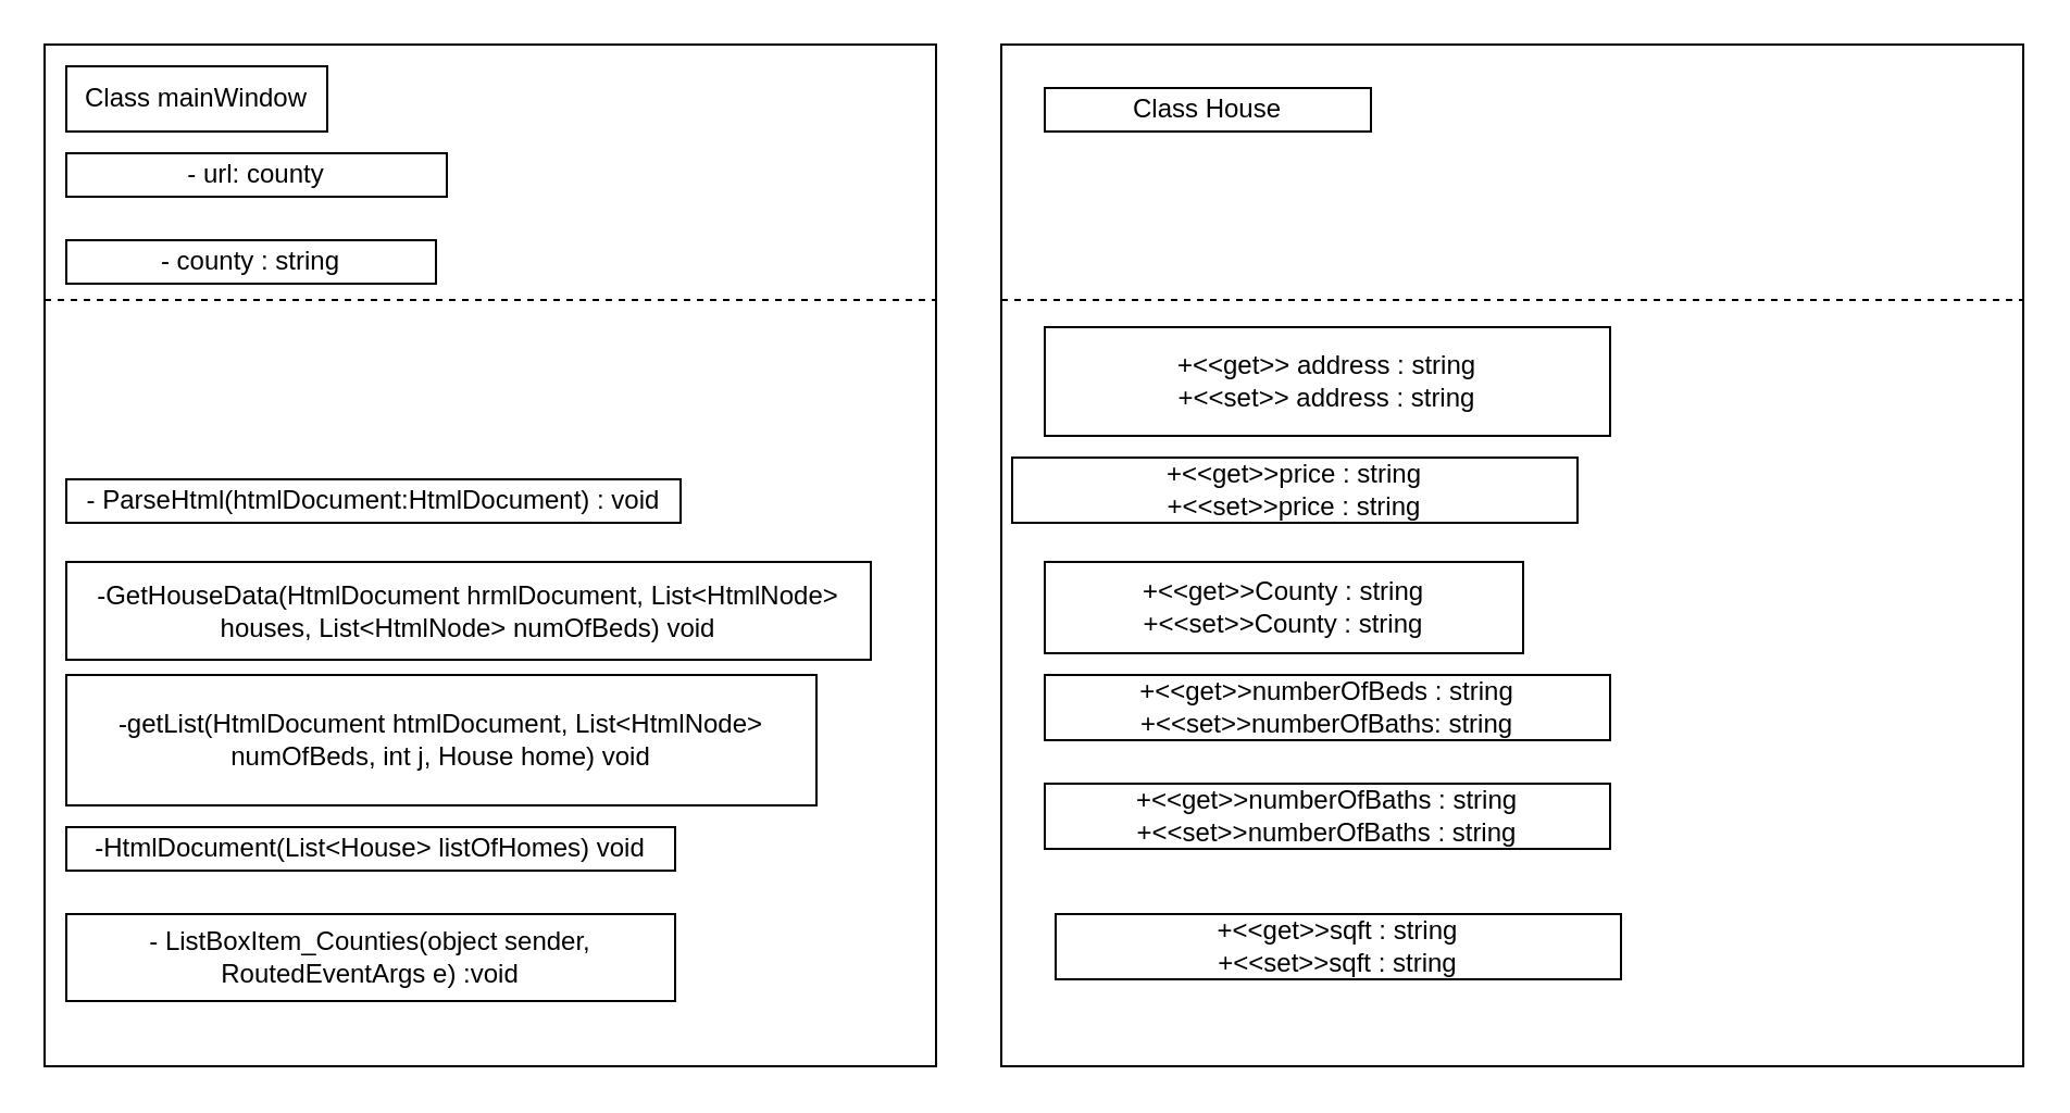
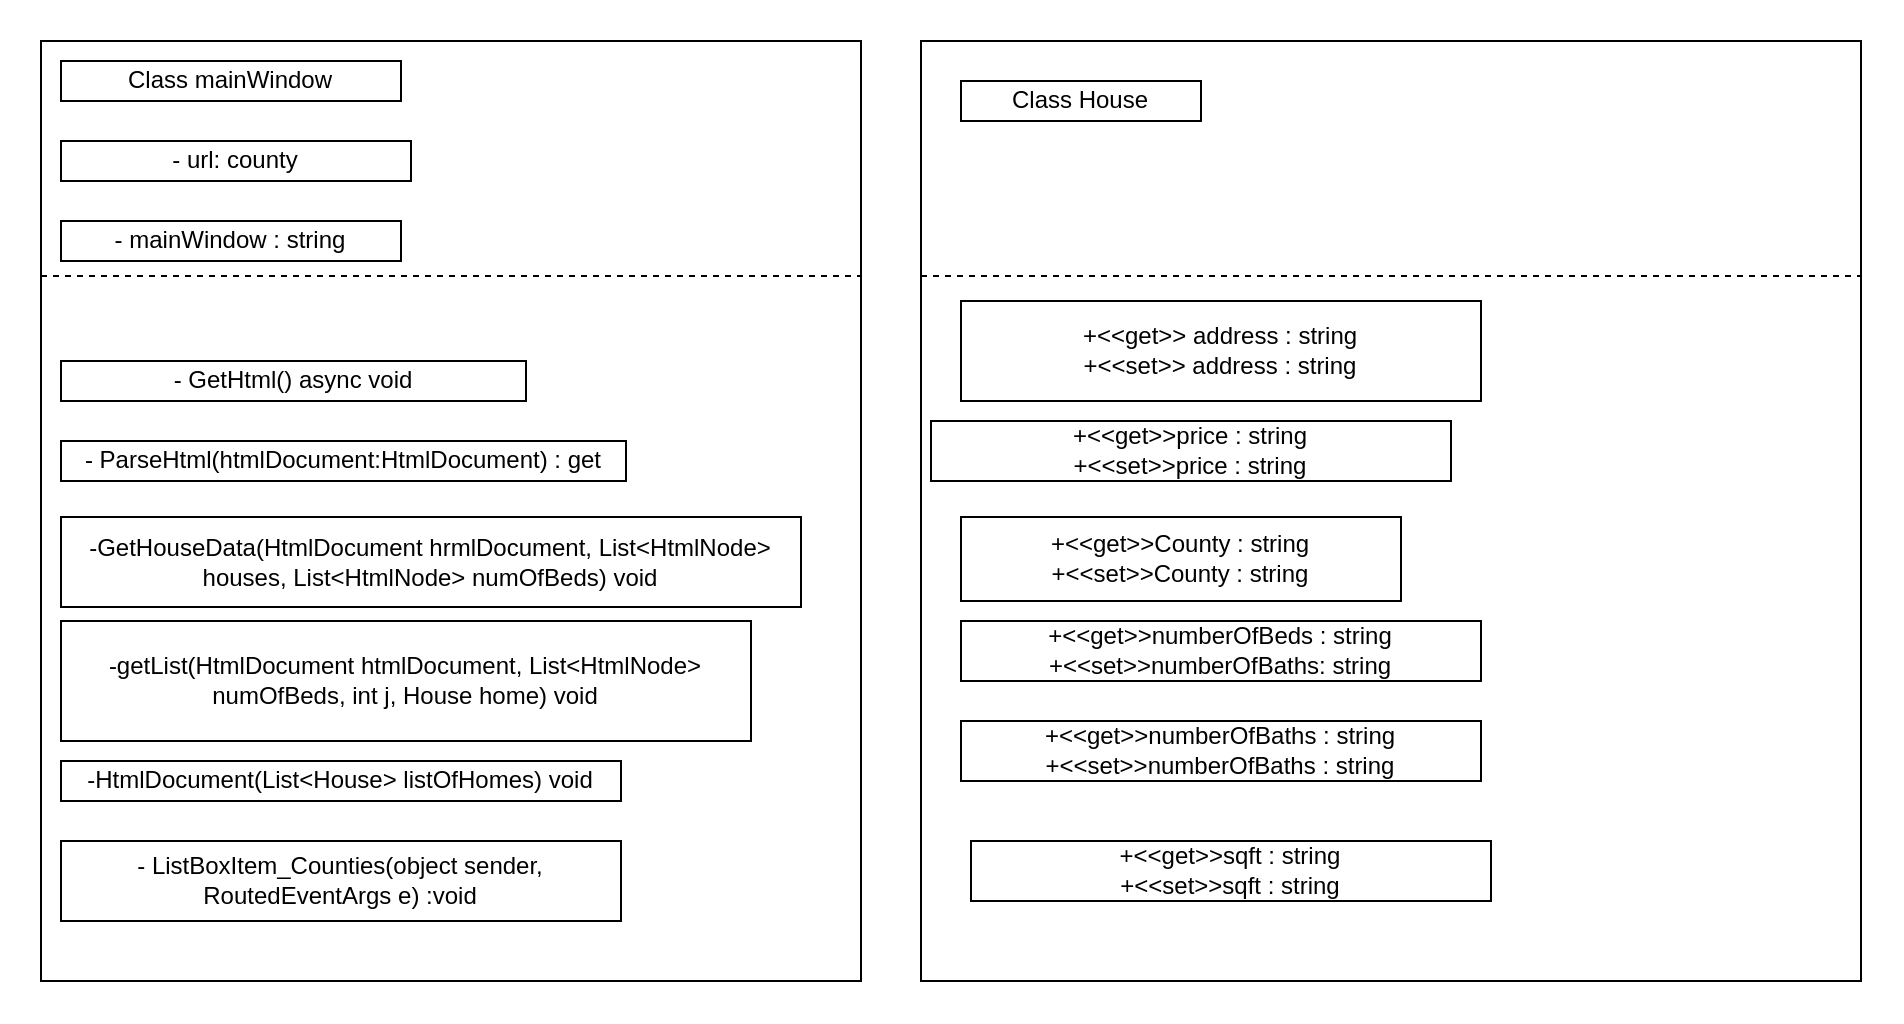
  <mxCell id="0" />
  <mxCell id="1" parent="0" />
  <mxCell id="2" value="&lt;span style=&quot;font-family: monospace ; font-size: 0px&quot;&gt;%3CmxGraphModel%3E%3Croot%3E%3CmxCell%20id%3D%220%22%2F%3E%3CmxCell%20id%3D%221%22%20parent%3D%220%22%2F%3E%3CmxCell%20id%3D%222%22%20value%3D%22%22%20style%3D%22rounded%3D0%3BwhiteSpace%3Dwrap%3Bhtml%3D1%3B%22%20vertex%3D%221%22%20parent%3D%221%22%3E%3CmxGeometry%20x%3D%22140%22%20y%3D%22370%22%20width%3D%22170%22%20height%3D%2220%22%20as%3D%22geometry%22%2F%3E%3C%2FmxCell%3E%3C%2Froot%3E%3C%2FmxGraphModel%3E&lt;/span&gt;" style="rounded=0;whiteSpace=wrap;html=1;" parent="1" vertex="1"><mxGeometry x="20" y="20" width="410" height="470" as="geometry" /></mxCell>
  <mxCell id="3" value="- url: county" style="rounded=0;whiteSpace=wrap;html=1;" parent="1" vertex="1"><mxGeometry x="30" y="70" width="175" height="20" as="geometry" /></mxCell>
- <mxCell id="4" value="&amp;nbsp;- county : string&amp;nbsp;" style="rounded=0;whiteSpace=wrap;html=1;" parent="1" vertex="1"><mxGeometry x="30" y="110" width="170" height="20" as="geometry" /></mxCell>
- <mxCell id="6" value="- ParseHtml(htmlDocument:HtmlDocument) : void" style="rounded=0;whiteSpace=wrap;html=1;" parent="1" vertex="1"><mxGeometry x="30" y="220" width="282.5" height="20" as="geometry" /></mxCell>
+ <mxCell id="4" value="&amp;nbsp;- mainWindow : string&amp;nbsp;" style="rounded=0;whiteSpace=wrap;html=1;" parent="1" vertex="1"><mxGeometry x="30" y="110" width="170" height="20" as="geometry" /></mxCell>
+ <mxCell id="5" value="- GetHtml() async void" style="rounded=0;whiteSpace=wrap;html=1;" parent="1" vertex="1"><mxGeometry x="30" y="180" width="232.5" height="20" as="geometry" /></mxCell>
+ <mxCell id="6" value="- ParseHtml(htmlDocument:HtmlDocument) : get" style="rounded=0;whiteSpace=wrap;html=1;" parent="1" vertex="1"><mxGeometry x="30" y="220" width="282.5" height="20" as="geometry" /></mxCell>
  <mxCell id="7" value="-GetHouseData(HtmlDocument hrmlDocument, List&amp;lt;HtmlNode&amp;gt; houses, List&amp;lt;HtmlNode&amp;gt; numOfBeds) void" style="rounded=0;whiteSpace=wrap;html=1;" parent="1" vertex="1"><mxGeometry x="30" y="258" width="370" height="45" as="geometry" /></mxCell>
  <mxCell id="8" value="-HtmlDocument(List&amp;lt;House&amp;gt; listOfHomes) void" style="rounded=0;whiteSpace=wrap;html=1;" parent="1" vertex="1"><mxGeometry x="30" y="380" width="280" height="20" as="geometry" /></mxCell>
  <mxCell id="9" value="" style="endArrow=none;dashed=1;html=1;exitX=0;exitY=0.25;exitDx=0;exitDy=0;entryX=1;entryY=0.25;entryDx=0;entryDy=0;" parent="1" source="2" target="2" edge="1"><mxGeometry width="50" height="50" relative="1" as="geometry"><mxPoint x="380" y="320" as="sourcePoint" /><mxPoint x="430" y="270" as="targetPoint" /></mxGeometry></mxCell>
  <mxCell id="10" value="- ListBoxItem_Counties(object sender, RoutedEventArgs e) :void" style="rounded=0;whiteSpace=wrap;html=1;" parent="1" vertex="1"><mxGeometry x="30" y="420" width="280" height="40" as="geometry" /></mxCell>
  <mxCell id="11" value="-getList(HtmlDocument htmlDocument, List&amp;lt;HtmlNode&amp;gt; numOfBeds, int j, House home) void" style="rounded=0;whiteSpace=wrap;html=1;" vertex="1" parent="1"><mxGeometry x="30" y="310" width="345" height="60" as="geometry" /></mxCell>
  <mxCell id="12" value="" style="whiteSpace=wrap;html=1;aspect=fixed;" vertex="1" parent="1"><mxGeometry x="460" y="20" width="470" height="470" as="geometry" /></mxCell>
- <mxCell id="13" value="Class mainWindow" style="rounded=0;whiteSpace=wrap;html=1;" vertex="1" parent="1"><mxGeometry x="30" y="30" width="120" height="30" as="geometry" /></mxCell>
- <mxCell id="14" value="Class House" style="rounded=0;whiteSpace=wrap;html=1;" vertex="1" parent="1"><mxGeometry x="480" y="40" width="150" height="20" as="geometry" /></mxCell>
+ <mxCell id="13" value="Class mainWindow" style="rounded=0;whiteSpace=wrap;html=1;" vertex="1" parent="1"><mxGeometry x="30" y="30" width="170" height="20" as="geometry" /></mxCell>
+ <mxCell id="14" value="Class House" style="rounded=0;whiteSpace=wrap;html=1;" vertex="1" parent="1"><mxGeometry x="480" y="40" width="120" height="20" as="geometry" /></mxCell>
  <mxCell id="15" value="" style="endArrow=none;dashed=1;html=1;exitX=0;exitY=0.25;exitDx=0;exitDy=0;entryX=1;entryY=0.25;entryDx=0;entryDy=0;" edge="1" parent="1" source="12" target="12"><mxGeometry width="50" height="50" relative="1" as="geometry"><mxPoint x="320" y="300" as="sourcePoint" /><mxPoint x="370" y="250" as="targetPoint" /></mxGeometry></mxCell>
  <mxCell id="16" value="+&amp;lt;&amp;lt;get&amp;gt;&amp;gt;County : string&lt;br&gt;+&amp;lt;&amp;lt;set&amp;gt;&amp;gt;County : string" style="rounded=0;whiteSpace=wrap;html=1;" vertex="1" parent="1"><mxGeometry x="480" y="258" width="220" height="42" as="geometry" /></mxCell>
  <mxCell id="17" value="+&amp;lt;&amp;lt;get&amp;gt;&amp;gt; address : string&lt;br&gt;+&amp;lt;&amp;lt;set&amp;gt;&amp;gt; address : string" style="rounded=0;whiteSpace=wrap;html=1;" vertex="1" parent="1"><mxGeometry x="480" y="150" width="260" height="50" as="geometry" /></mxCell>
  <mxCell id="18" value="+&amp;lt;&amp;lt;get&amp;gt;&amp;gt;price : string&lt;br&gt;+&amp;lt;&amp;lt;set&amp;gt;&amp;gt;price : string" style="rounded=0;whiteSpace=wrap;html=1;" vertex="1" parent="1"><mxGeometry x="465" y="210" width="260" height="30" as="geometry" /></mxCell>
  <mxCell id="19" value="+&amp;lt;&amp;lt;get&amp;gt;&amp;gt;numberOfBeds : string&lt;br&gt;+&amp;lt;&amp;lt;set&amp;gt;&amp;gt;numberOfBaths: string" style="rounded=0;whiteSpace=wrap;html=1;" vertex="1" parent="1"><mxGeometry x="480" y="310" width="260" height="30" as="geometry" /></mxCell>
  <mxCell id="20" value="+&amp;lt;&amp;lt;get&amp;gt;&amp;gt;numberOfBaths : string&lt;br&gt;+&amp;lt;&amp;lt;set&amp;gt;&amp;gt;numberOfBaths : string" style="rounded=0;whiteSpace=wrap;html=1;" vertex="1" parent="1"><mxGeometry x="480" y="360" width="260" height="30" as="geometry" /></mxCell>
  <mxCell id="21" value="+&amp;lt;&amp;lt;get&amp;gt;&amp;gt;sqft : string&lt;br&gt;+&amp;lt;&amp;lt;set&amp;gt;&amp;gt;sqft : string" style="rounded=0;whiteSpace=wrap;html=1;" vertex="1" parent="1"><mxGeometry x="485" y="420" width="260" height="30" as="geometry" /></mxCell>
